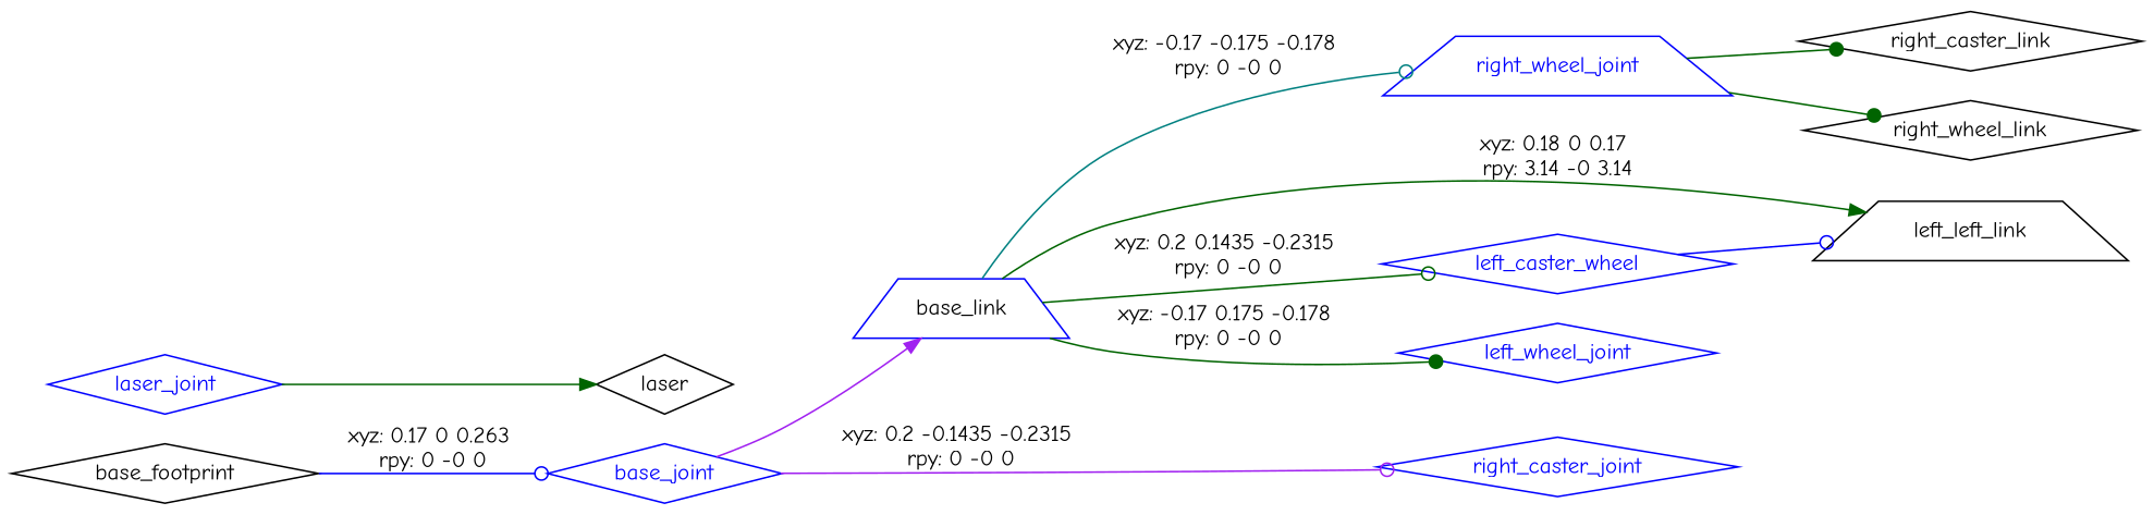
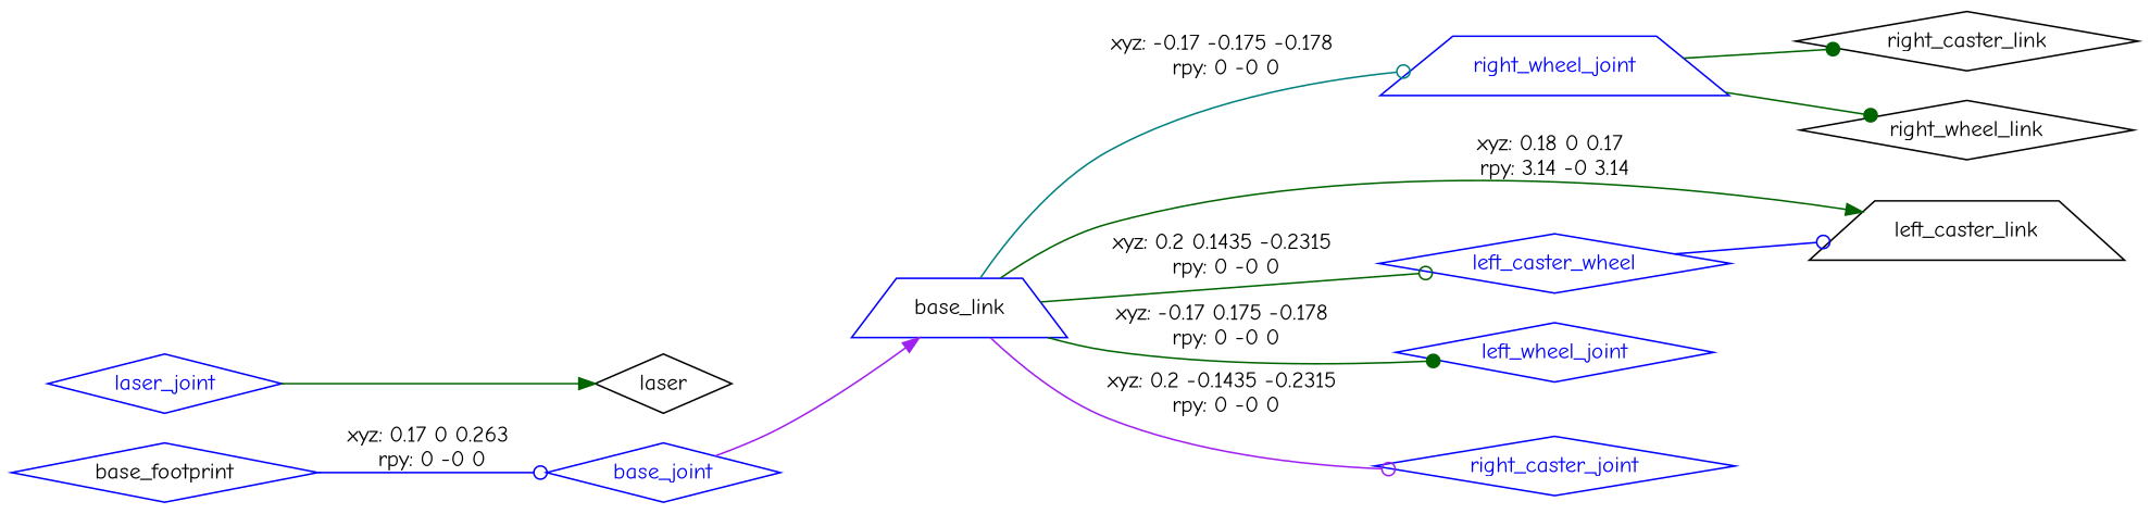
  digraph {
    fontname="Comic Neue"
    rankdir=LR
    node [fontname="Comic Neue" shape=diamond color=blue]
    edge [arrowhead=odot color=darkgreen fontname="Comic Neue"]
-   n1 [label=base_footprint color=""]
+   n1 [label=base_footprint]
    base_joint [fontcolor=blue]
    n3 [label=base_link shape=trapezium]
    n4 [fontcolor=blue label=left_caster_wheel]
    left_wheel_joint [fontcolor=blue]
    right_caster_joint [fontcolor=blue]
    right_wheel_joint [fontcolor=blue shape=trapezium]
-   n8 [label=left_left_link shape=trapezium color=""]
+   n8 [label=left_caster_link shape=trapezium color=""]
    laser_joint [fontcolor=blue]
    n10 [label=laser color=""]
    n11 [label=right_caster_link color=""]
    n12 [label=right_wheel_link color=""]
    n1 -> base_joint [color=blue label="xyz: 0.17 0 0.263 \nrpy: 0 -0 0"]
    base_joint -> n3 [arrowhead=normal color=purple]
    n3 -> n4 [label="xyz: 0.2 0.1435 -0.2315 \nrpy: 0 -0 0"]
    n3 -> left_wheel_joint [arrowhead=dot label="xyz: -0.17 0.175 -0.178 \nrpy: 0 -0 0"]
-   base_joint -> right_caster_joint [color=purple label="xyz: 0.2 -0.1435 -0.2315 \nrpy: 0 -0 0"]
+   n3 -> right_caster_joint [color=purple label="xyz: 0.2 -0.1435 -0.2315 \nrpy: 0 -0 0"]
    n3 -> right_wheel_joint [color=teal label="xyz: -0.17 -0.175 -0.178 \nrpy: 0 -0 0"]
    n3 -> n8 [arrowhead=normal label="xyz: 0.18 0 0.17 \nrpy: 3.14 -0 3.14"]
    n4 -> n8 [color=blue]
    right_wheel_joint -> n11 [arrowhead=dot]
    right_wheel_joint -> n12 [arrowhead=dot]
    laser_joint -> n10 [arrowhead=normal]
  }
